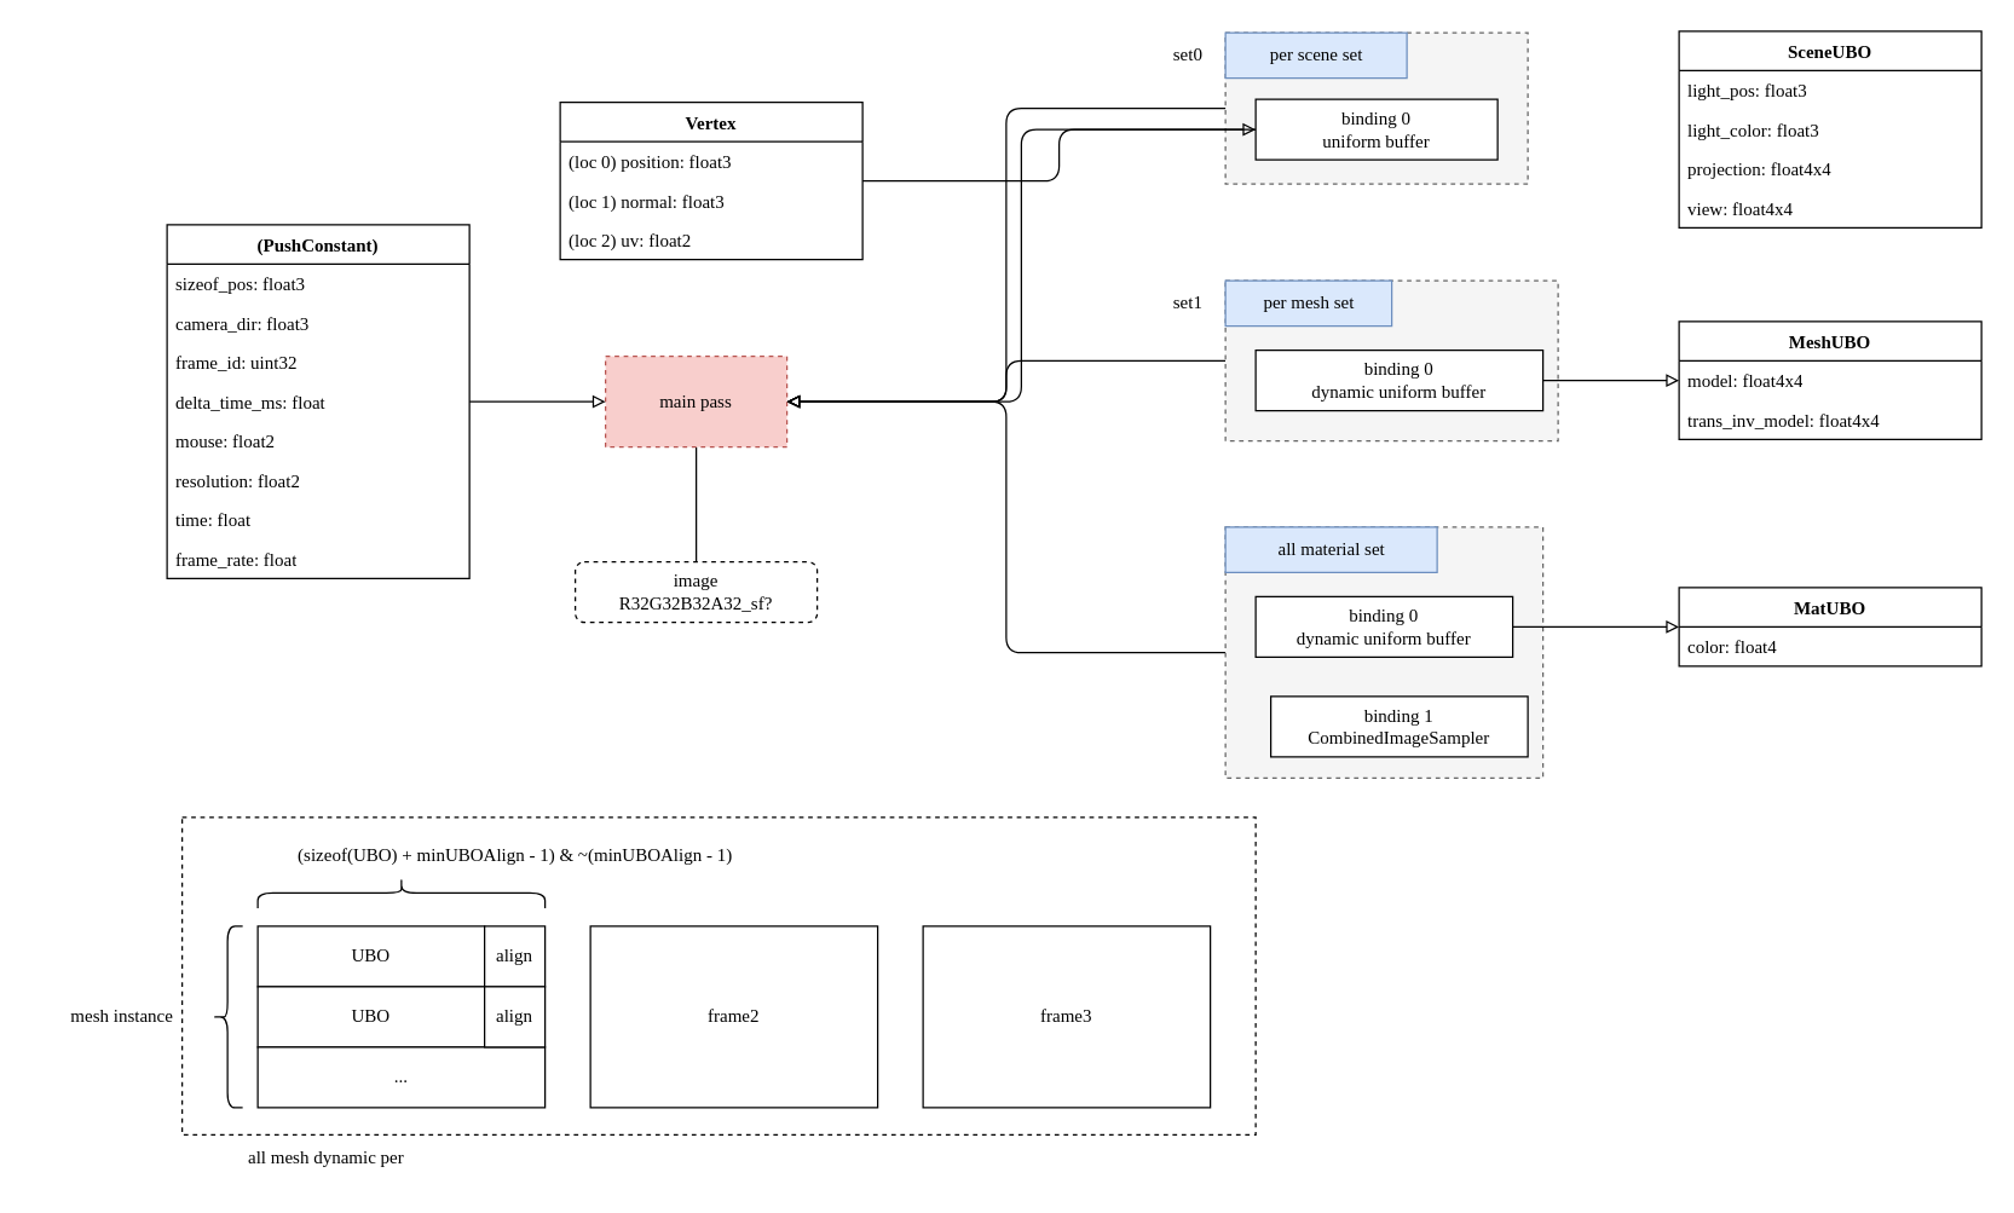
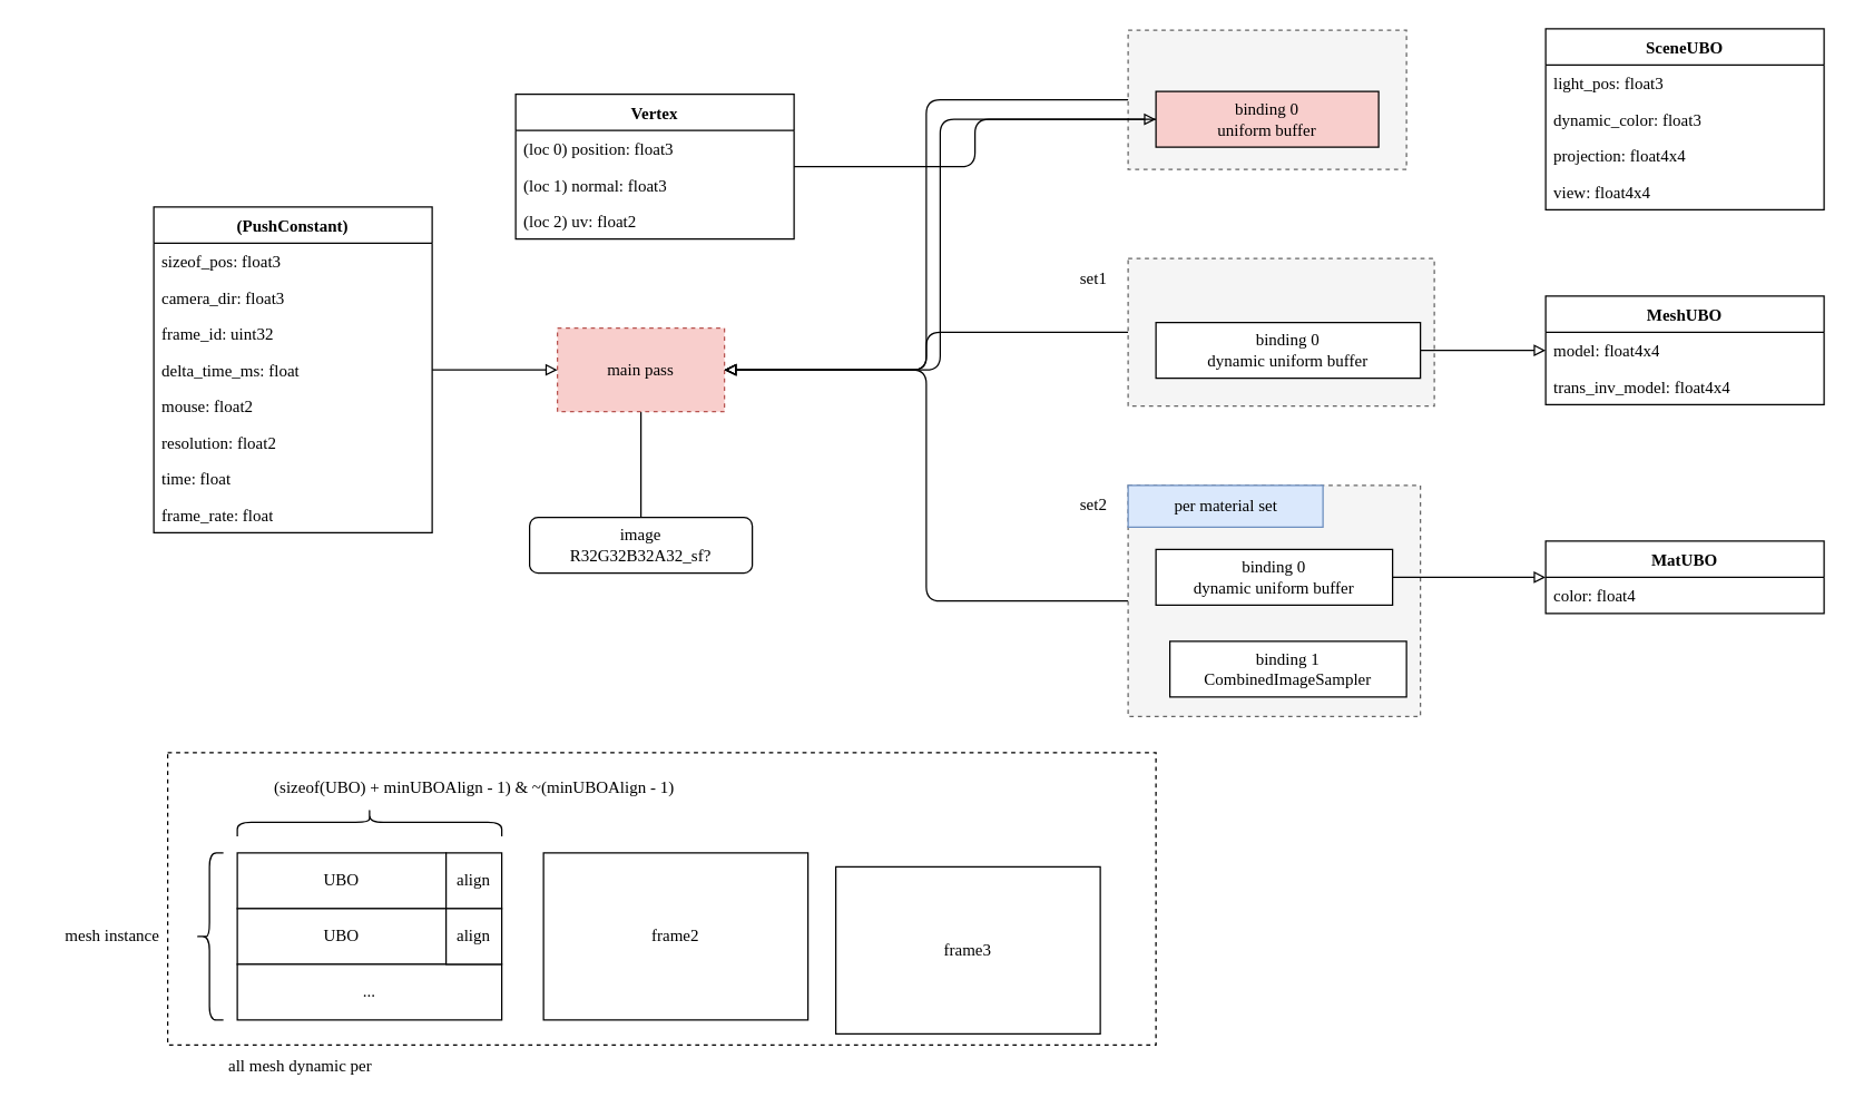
  <mxCell id="0" />
  <mxCell id="1" parent="0" />
  <mxCell id="2" value="" style="rounded=0;whiteSpace=wrap;html=1;dashed=1;fontFamily=Lucida Console;" parent="1" vertex="1"><mxGeometry x="120" y="540" width="710" height="210" as="geometry" /></mxCell>
  <mxCell id="3" style="edgeStyle=elbowEdgeStyle;rounded=1;orthogonalLoop=1;jettySize=auto;html=1;curved=0;endArrow=block;endFill=0;fontFamily=Lucida Console;" parent="1" source="4" target="8" edge="1"><mxGeometry relative="1" as="geometry" /></mxCell>
  <mxCell id="4" value="" style="rounded=0;whiteSpace=wrap;html=1;dashed=1;fontFamily=Lucida Console;fillColor=#f5f5f5;fontColor=#333333;strokeColor=#666666;" parent="1" vertex="1"><mxGeometry x="810" y="185" width="220" height="106" as="geometry" /></mxCell>
  <mxCell id="5" value="" style="rounded=0;whiteSpace=wrap;html=1;dashed=1;fontFamily=Lucida Console;fillColor=#f5f5f5;fontColor=#333333;strokeColor=#666666;" parent="1" vertex="1"><mxGeometry x="810" y="21" width="200" height="100" as="geometry" /></mxCell>
  <mxCell id="6" style="edgeStyle=elbowEdgeStyle;rounded=1;orthogonalLoop=1;jettySize=auto;html=1;fontFamily=Lucida Console;endArrow=block;endFill=0;" parent="1" source="5" target="8" edge="1"><mxGeometry relative="1" as="geometry"><mxPoint x="310" y="351" as="targetPoint" /></mxGeometry></mxCell>
  <mxCell id="7" style="edgeStyle=elbowEdgeStyle;rounded=1;orthogonalLoop=1;jettySize=auto;html=1;fontFamily=Lucida Console;endArrow=none;endFill=0;exitX=0.5;exitY=1;exitDx=0;exitDy=0;curved=0;" parent="1" source="8" target="17" edge="1"><mxGeometry relative="1" as="geometry"><mxPoint x="520" y="415" as="targetPoint" /></mxGeometry></mxCell>
  <mxCell id="8" value="main pass" style="rounded=0;whiteSpace=wrap;html=1;fontFamily=Lucida Console;fillColor=#f8cecc;strokeColor=#b85450;dashed=1;" parent="1" vertex="1"><mxGeometry x="400" y="235" width="120" height="60" as="geometry" /></mxCell>
  <mxCell id="9" style="edgeStyle=elbowEdgeStyle;rounded=1;orthogonalLoop=1;jettySize=auto;html=1;endArrow=block;endFill=0;curved=0;fontFamily=Lucida Console;" parent="1" source="10" target="8" edge="1"><mxGeometry relative="1" as="geometry" /></mxCell>
- <mxCell id="10" value="binding 0&lt;br&gt;uniform buffer" style="rounded=0;whiteSpace=wrap;html=1;fontFamily=Lucida Console;" parent="1" vertex="1"><mxGeometry x="830" y="65" width="160" height="40" as="geometry" /></mxCell>
- <mxCell id="11" value="per scene set" style="text;html=1;align=center;verticalAlign=middle;resizable=0;points=[];autosize=1;strokeColor=#6c8ebf;fillColor=#dae8fc;fontFamily=Lucida Console;" parent="1" vertex="1"><mxGeometry x="810" y="21" width="120" height="30" as="geometry" /></mxCell>
+ <mxCell id="10" value="binding 0&lt;br&gt;uniform buffer" style="rounded=0;whiteSpace=wrap;html=1;fontFamily=Lucida Console;fillColor=#f8cecc;" parent="1" vertex="1"><mxGeometry x="830" y="65" width="160" height="40" as="geometry" /></mxCell>
  <mxCell id="12" style="edgeStyle=elbowEdgeStyle;rounded=1;orthogonalLoop=1;jettySize=auto;html=1;fontFamily=Lucida Console;endArrow=block;endFill=0;curved=0;" parent="1" source="13" target="10" edge="1"><mxGeometry relative="1" as="geometry" /></mxCell>
  <mxCell id="13" value="Vertex" style="swimlane;fontStyle=1;align=center;verticalAlign=top;childLayout=stackLayout;horizontal=1;startSize=26;horizontalStack=0;resizeParent=1;resizeParentMax=0;resizeLast=0;collapsible=1;marginBottom=0;whiteSpace=wrap;html=1;fontFamily=Lucida Console;" parent="1" vertex="1"><mxGeometry x="370" y="67" width="200" height="104" as="geometry" /></mxCell>
  <mxCell id="14" value="(loc 0) position: float3" style="text;strokeColor=none;fillColor=none;align=left;verticalAlign=top;spacingLeft=4;spacingRight=4;overflow=hidden;rotatable=0;points=[[0,0.5],[1,0.5]];portConstraint=eastwest;whiteSpace=wrap;html=1;fontFamily=Lucida Console;" parent="13" vertex="1"><mxGeometry y="26" width="200" height="26" as="geometry" /></mxCell>
  <mxCell id="15" value="(loc 1) normal: float3" style="text;strokeColor=none;fillColor=none;align=left;verticalAlign=top;spacingLeft=4;spacingRight=4;overflow=hidden;rotatable=0;points=[[0,0.5],[1,0.5]];portConstraint=eastwest;whiteSpace=wrap;html=1;fontFamily=Lucida Console;" parent="13" vertex="1"><mxGeometry y="52" width="200" height="26" as="geometry" /></mxCell>
  <mxCell id="16" value="(loc 2) uv: float2" style="text;strokeColor=none;fillColor=none;align=left;verticalAlign=top;spacingLeft=4;spacingRight=4;overflow=hidden;rotatable=0;points=[[0,0.5],[1,0.5]];portConstraint=eastwest;whiteSpace=wrap;html=1;fontFamily=Lucida Console;" parent="13" vertex="1"><mxGeometry y="78" width="200" height="26" as="geometry" /></mxCell>
- <mxCell id="17" value="image&lt;br&gt;R32G32B32A32_sf?" style="rounded=1;whiteSpace=wrap;html=1;fontFamily=Lucida Console;dashed=1;" parent="1" vertex="1"><mxGeometry x="380" y="371" width="160" height="40" as="geometry" /></mxCell>
+ <mxCell id="17" value="image&lt;br&gt;R32G32B32A32_sf?" style="rounded=1;whiteSpace=wrap;html=1;fontFamily=Lucida Console;" parent="1" vertex="1"><mxGeometry x="380" y="371" width="160" height="40" as="geometry" /></mxCell>
  <mxCell id="18" value="SceneUBO" style="swimlane;fontStyle=1;align=center;verticalAlign=top;childLayout=stackLayout;horizontal=1;startSize=26;horizontalStack=0;resizeParent=1;resizeParentMax=0;resizeLast=0;collapsible=1;marginBottom=0;whiteSpace=wrap;html=1;fontFamily=Lucida Console;" parent="1" vertex="1"><mxGeometry x="1110" y="20" width="200" height="130" as="geometry" /></mxCell>
  <mxCell id="19" value="light_pos: float3" style="text;strokeColor=none;fillColor=none;align=left;verticalAlign=top;spacingLeft=4;spacingRight=4;overflow=hidden;rotatable=0;points=[[0,0.5],[1,0.5]];portConstraint=eastwest;whiteSpace=wrap;html=1;fontFamily=Lucida Console;" parent="18" vertex="1"><mxGeometry y="26" width="200" height="26" as="geometry" /></mxCell>
- <mxCell id="20" value="light_color: float3" style="text;strokeColor=none;fillColor=none;align=left;verticalAlign=top;spacingLeft=4;spacingRight=4;overflow=hidden;rotatable=0;points=[[0,0.5],[1,0.5]];portConstraint=eastwest;whiteSpace=wrap;html=1;fontFamily=Lucida Console;" parent="18" vertex="1"><mxGeometry y="52" width="200" height="26" as="geometry" /></mxCell>
+ <mxCell id="20" value="dynamic_color: float3" style="text;strokeColor=none;fillColor=none;align=left;verticalAlign=top;spacingLeft=4;spacingRight=4;overflow=hidden;rotatable=0;points=[[0,0.5],[1,0.5]];portConstraint=eastwest;whiteSpace=wrap;html=1;fontFamily=Lucida Console;" parent="18" vertex="1"><mxGeometry y="52" width="200" height="26" as="geometry" /></mxCell>
  <mxCell id="21" value="projection: float4x4" style="text;strokeColor=none;fillColor=none;align=left;verticalAlign=top;spacingLeft=4;spacingRight=4;overflow=hidden;rotatable=0;points=[[0,0.5],[1,0.5]];portConstraint=eastwest;whiteSpace=wrap;html=1;fontFamily=Lucida Console;" parent="18" vertex="1"><mxGeometry y="78" width="200" height="26" as="geometry" /></mxCell>
  <mxCell id="22" value="view: float4x4" style="text;strokeColor=none;fillColor=none;align=left;verticalAlign=top;spacingLeft=4;spacingRight=4;overflow=hidden;rotatable=0;points=[[0,0.5],[1,0.5]];portConstraint=eastwest;whiteSpace=wrap;html=1;fontFamily=Lucida Console;" parent="18" vertex="1"><mxGeometry y="104" width="200" height="26" as="geometry" /></mxCell>
  <mxCell id="23" style="edgeStyle=elbowEdgeStyle;rounded=1;orthogonalLoop=1;jettySize=auto;html=1;curved=0;endArrow=block;endFill=0;fontFamily=Lucida Console;" parent="1" source="24" target="8" edge="1"><mxGeometry relative="1" as="geometry" /></mxCell>
  <mxCell id="24" value="" style="rounded=0;whiteSpace=wrap;html=1;dashed=1;fontFamily=Lucida Console;fillColor=#f5f5f5;fontColor=#333333;strokeColor=#666666;" parent="1" vertex="1"><mxGeometry x="810" y="348" width="210" height="166" as="geometry" /></mxCell>
  <mxCell id="25" value="binding 1&lt;br&gt;CombinedImageSampler" style="rounded=0;whiteSpace=wrap;html=1;fontFamily=Lucida Console;" parent="1" vertex="1"><mxGeometry x="840" y="460" width="170" height="40" as="geometry" /></mxCell>
  <mxCell id="26" value="MeshUBO" style="swimlane;fontStyle=1;align=center;verticalAlign=top;childLayout=stackLayout;horizontal=1;startSize=26;horizontalStack=0;resizeParent=1;resizeParentMax=0;resizeLast=0;collapsible=1;marginBottom=0;whiteSpace=wrap;html=1;fontFamily=Lucida Console;" parent="1" vertex="1"><mxGeometry x="1110" y="212" width="200" height="78" as="geometry" /></mxCell>
  <mxCell id="27" value="model: float4x4" style="text;strokeColor=none;fillColor=none;align=left;verticalAlign=top;spacingLeft=4;spacingRight=4;overflow=hidden;rotatable=0;points=[[0,0.5],[1,0.5]];portConstraint=eastwest;whiteSpace=wrap;html=1;fontFamily=Lucida Console;" parent="26" vertex="1"><mxGeometry y="26" width="200" height="26" as="geometry" /></mxCell>
  <mxCell id="28" value="trans_inv_model: float4x4" style="text;strokeColor=none;fillColor=none;align=left;verticalAlign=top;spacingLeft=4;spacingRight=4;overflow=hidden;rotatable=0;points=[[0,0.5],[1,0.5]];portConstraint=eastwest;whiteSpace=wrap;html=1;fontFamily=Lucida Console;" parent="26" vertex="1"><mxGeometry y="52" width="200" height="26" as="geometry" /></mxCell>
  <mxCell id="29" style="edgeStyle=elbowEdgeStyle;rounded=1;orthogonalLoop=1;jettySize=auto;html=1;endArrow=block;endFill=0;curved=0;fontFamily=Lucida Console;" parent="1" source="30" target="26" edge="1"><mxGeometry relative="1" as="geometry" /></mxCell>
  <mxCell id="30" value="binding 0&lt;br&gt;dynamic uniform buffer" style="rounded=0;whiteSpace=wrap;html=1;fontFamily=Lucida Console;" parent="1" vertex="1"><mxGeometry x="830" y="231" width="190" height="40" as="geometry" /></mxCell>
- <mxCell id="31" value="per mesh set" style="text;html=1;align=center;verticalAlign=middle;resizable=0;points=[];autosize=1;strokeColor=#6c8ebf;fillColor=#dae8fc;fontFamily=Lucida Console;" parent="1" vertex="1"><mxGeometry x="810" y="185" width="110" height="30" as="geometry" /></mxCell>
- <mxCell id="32" value="all material set&lt;br&gt;" style="text;html=1;align=center;verticalAlign=middle;resizable=0;points=[];autosize=1;strokeColor=#6c8ebf;fillColor=#dae8fc;fontFamily=Lucida Console;" parent="1" vertex="1"><mxGeometry x="810" y="348" width="140" height="30" as="geometry" /></mxCell>
- <mxCell id="33" value="set0" style="text;html=1;align=center;verticalAlign=middle;resizable=0;points=[];autosize=1;strokeColor=none;fillColor=none;fontFamily=Lucida Console;" parent="1" vertex="1"><mxGeometry x="760" y="21" width="50" height="30" as="geometry" /></mxCell>
+ <mxCell id="32" value="per material set&lt;br&gt;" style="text;html=1;align=center;verticalAlign=middle;resizable=0;points=[];autosize=1;strokeColor=#6c8ebf;fillColor=#dae8fc;fontFamily=Lucida Console;" parent="1" vertex="1"><mxGeometry x="810" y="348" width="140" height="30" as="geometry" /></mxCell>
  <mxCell id="34" value="set1" style="text;html=1;align=center;verticalAlign=middle;resizable=0;points=[];autosize=1;strokeColor=none;fillColor=none;fontFamily=Lucida Console;" parent="1" vertex="1"><mxGeometry x="760" y="185" width="50" height="30" as="geometry" /></mxCell>
+ <mxCell id="35" value="set2" style="text;html=1;align=center;verticalAlign=middle;resizable=0;points=[];autosize=1;strokeColor=none;fillColor=none;fontFamily=Lucida Console;" parent="1" vertex="1"><mxGeometry x="760" y="347" width="50" height="30" as="geometry" /></mxCell>
  <mxCell id="36" style="edgeStyle=elbowEdgeStyle;rounded=1;orthogonalLoop=1;jettySize=auto;html=1;endArrow=block;endFill=0;curved=0;fontFamily=Lucida Console;" parent="1" source="37" target="8" edge="1"><mxGeometry relative="1" as="geometry" /></mxCell>
  <mxCell id="37" value="(PushConstant)" style="swimlane;fontStyle=1;align=center;verticalAlign=top;childLayout=stackLayout;horizontal=1;startSize=26;horizontalStack=0;resizeParent=1;resizeParentMax=0;resizeLast=0;collapsible=1;marginBottom=0;whiteSpace=wrap;html=1;fontFamily=Lucida Console;" parent="1" vertex="1"><mxGeometry x="110" y="148" width="200" height="234" as="geometry" /></mxCell>
  <mxCell id="38" value="sizeof_pos: float3" style="text;strokeColor=none;fillColor=none;align=left;verticalAlign=top;spacingLeft=4;spacingRight=4;overflow=hidden;rotatable=0;points=[[0,0.5],[1,0.5]];portConstraint=eastwest;whiteSpace=wrap;html=1;fontFamily=Lucida Console;" parent="37" vertex="1"><mxGeometry y="26" width="200" height="26" as="geometry" /></mxCell>
  <mxCell id="39" value="camera_dir: float3" style="text;strokeColor=none;fillColor=none;align=left;verticalAlign=top;spacingLeft=4;spacingRight=4;overflow=hidden;rotatable=0;points=[[0,0.5],[1,0.5]];portConstraint=eastwest;whiteSpace=wrap;html=1;fontFamily=Lucida Console;" parent="37" vertex="1"><mxGeometry y="52" width="200" height="26" as="geometry" /></mxCell>
  <mxCell id="40" value="frame_id: uint32" style="text;strokeColor=none;fillColor=none;align=left;verticalAlign=top;spacingLeft=4;spacingRight=4;overflow=hidden;rotatable=0;points=[[0,0.5],[1,0.5]];portConstraint=eastwest;whiteSpace=wrap;html=1;fontFamily=Lucida Console;" parent="37" vertex="1"><mxGeometry y="78" width="200" height="26" as="geometry" /></mxCell>
  <mxCell id="41" value="delta_time_ms: float" style="text;strokeColor=none;fillColor=none;align=left;verticalAlign=top;spacingLeft=4;spacingRight=4;overflow=hidden;rotatable=0;points=[[0,0.5],[1,0.5]];portConstraint=eastwest;whiteSpace=wrap;html=1;fontFamily=Lucida Console;" parent="37" vertex="1"><mxGeometry y="104" width="200" height="26" as="geometry" /></mxCell>
  <mxCell id="42" value="mouse: float2" style="text;strokeColor=none;fillColor=none;align=left;verticalAlign=top;spacingLeft=4;spacingRight=4;overflow=hidden;rotatable=0;points=[[0,0.5],[1,0.5]];portConstraint=eastwest;whiteSpace=wrap;html=1;fontFamily=Lucida Console;" parent="37" vertex="1"><mxGeometry y="130" width="200" height="26" as="geometry" /></mxCell>
  <mxCell id="43" value="resolution: float2" style="text;strokeColor=none;fillColor=none;align=left;verticalAlign=top;spacingLeft=4;spacingRight=4;overflow=hidden;rotatable=0;points=[[0,0.5],[1,0.5]];portConstraint=eastwest;whiteSpace=wrap;html=1;fontFamily=Lucida Console;" parent="37" vertex="1"><mxGeometry y="156" width="200" height="26" as="geometry" /></mxCell>
  <mxCell id="44" value="time: float" style="text;strokeColor=none;fillColor=none;align=left;verticalAlign=top;spacingLeft=4;spacingRight=4;overflow=hidden;rotatable=0;points=[[0,0.5],[1,0.5]];portConstraint=eastwest;whiteSpace=wrap;html=1;fontFamily=Lucida Console;" parent="37" vertex="1"><mxGeometry y="182" width="200" height="26" as="geometry" /></mxCell>
  <mxCell id="45" value="frame_rate: float" style="text;strokeColor=none;fillColor=none;align=left;verticalAlign=top;spacingLeft=4;spacingRight=4;overflow=hidden;rotatable=0;points=[[0,0.5],[1,0.5]];portConstraint=eastwest;whiteSpace=wrap;html=1;fontFamily=Lucida Console;" parent="37" vertex="1"><mxGeometry y="208" width="200" height="26" as="geometry" /></mxCell>
  <mxCell id="46" style="edgeStyle=elbowEdgeStyle;rounded=1;orthogonalLoop=1;jettySize=auto;html=1;curved=0;endArrow=block;endFill=0;fontFamily=Lucida Console;" parent="1" source="47" target="48" edge="1"><mxGeometry relative="1" as="geometry" /></mxCell>
  <mxCell id="47" value="binding 0&lt;br&gt;dynamic uniform buffer" style="rounded=0;whiteSpace=wrap;html=1;fontFamily=Lucida Console;" parent="1" vertex="1"><mxGeometry x="830" y="394" width="170" height="40" as="geometry" /></mxCell>
  <mxCell id="48" value="MatUBO" style="swimlane;fontStyle=1;align=center;verticalAlign=top;childLayout=stackLayout;horizontal=1;startSize=26;horizontalStack=0;resizeParent=1;resizeParentMax=0;resizeLast=0;collapsible=1;marginBottom=0;whiteSpace=wrap;html=1;fontFamily=Lucida Console;" parent="1" vertex="1"><mxGeometry x="1110" y="388" width="200" height="52" as="geometry" /></mxCell>
  <mxCell id="49" value="color: float4" style="text;strokeColor=none;fillColor=none;align=left;verticalAlign=top;spacingLeft=4;spacingRight=4;overflow=hidden;rotatable=0;points=[[0,0.5],[1,0.5]];portConstraint=eastwest;whiteSpace=wrap;html=1;fontFamily=Lucida Console;" parent="48" vertex="1"><mxGeometry y="26" width="200" height="26" as="geometry" /></mxCell>
  <mxCell id="50" value="UBO" style="rounded=0;whiteSpace=wrap;html=1;fontFamily=Lucida Console;" parent="1" vertex="1"><mxGeometry x="170" y="612" width="150" height="40" as="geometry" /></mxCell>
  <mxCell id="51" value="UBO" style="rounded=0;whiteSpace=wrap;html=1;fontFamily=Lucida Console;" parent="1" vertex="1"><mxGeometry x="170" y="652" width="150" height="40" as="geometry" /></mxCell>
  <mxCell id="52" value="..." style="rounded=0;whiteSpace=wrap;html=1;fontFamily=Lucida Console;" parent="1" vertex="1"><mxGeometry x="170" y="692" width="190" height="40" as="geometry" /></mxCell>
  <mxCell id="53" value="(sizeof(UBO) + minUBOAlign - 1) &amp;amp; ~(minUBOAlign - 1)" style="text;html=1;align=center;verticalAlign=middle;resizable=0;points=[];autosize=1;strokeColor=none;fillColor=none;fontFamily=Lucida Console;" parent="1" vertex="1"><mxGeometry x="140" y="550" width="400" height="30" as="geometry" /></mxCell>
  <mxCell id="54" value="align" style="rounded=0;whiteSpace=wrap;html=1;fontFamily=Lucida Console;" parent="1" vertex="1"><mxGeometry x="320" y="612" width="40" height="40" as="geometry" /></mxCell>
  <mxCell id="55" value="align" style="rounded=0;whiteSpace=wrap;html=1;fontFamily=Lucida Console;" parent="1" vertex="1"><mxGeometry x="320" y="652" width="40" height="40" as="geometry" /></mxCell>
  <mxCell id="56" value="all mesh dynamic per" style="text;html=1;align=center;verticalAlign=middle;resizable=0;points=[];autosize=1;strokeColor=none;fillColor=none;fontFamily=Lucida Console;" parent="1" vertex="1"><mxGeometry x="120" y="750" width="190" height="30" as="geometry" /></mxCell>
  <mxCell id="57" value="" style="shape=curlyBracket;whiteSpace=wrap;html=1;rounded=1;labelPosition=left;verticalLabelPosition=middle;align=right;verticalAlign=middle;direction=south;fontFamily=Lucida Console;" parent="1" vertex="1"><mxGeometry x="170" y="580" width="190" height="20" as="geometry" /></mxCell>
  <mxCell id="58" value="" style="shape=curlyBracket;whiteSpace=wrap;html=1;rounded=1;flipH=1;labelPosition=right;verticalLabelPosition=middle;align=left;verticalAlign=middle;direction=west;fontFamily=Lucida Console;" parent="1" vertex="1"><mxGeometry x="140" y="612" width="20" height="120" as="geometry" /></mxCell>
  <mxCell id="59" value="mesh instance" style="text;html=1;align=center;verticalAlign=middle;resizable=0;points=[];autosize=1;strokeColor=none;fillColor=none;fontFamily=Lucida Console;" parent="1" vertex="1"><mxGeometry x="20" y="657" width="120" height="30" as="geometry" /></mxCell>
  <mxCell id="60" value="frame2" style="rounded=0;whiteSpace=wrap;html=1;fontFamily=Lucida Console;" parent="1" vertex="1"><mxGeometry x="390" y="612" width="190" height="120" as="geometry" /></mxCell>
- <mxCell id="61" value="frame3" style="rounded=0;whiteSpace=wrap;html=1;fontFamily=Lucida Console;" parent="1" vertex="1"><mxGeometry x="610" y="612" width="190" height="120" as="geometry" /></mxCell>
+ <mxCell id="61" value="frame3" style="rounded=0;whiteSpace=wrap;html=1;fontFamily=Lucida Console;" parent="1" vertex="1"><mxGeometry x="600" y="622" width="190" height="120" as="geometry" /></mxCell>
